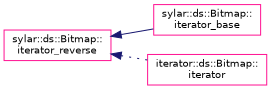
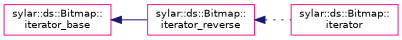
  digraph {
    rankdir=LR
    node [color=deeppink fillcolor=white fontname=Helvetica fontsize=10 shape=record style=filled]
    edge [color=midnightblue dir=back fontname=Helvetica fontsize=10 labelfontname=Helvetica labelfontsize=10]
    n1 [height=0.2 label="sylar::ds::Bitmap::\literator_base" width=0.4]
    n2 [height=0.2 label="sylar::ds::Bitmap::\literator_reverse" width=0.4]
-   n3 [height=0.2 label="iterator::ds::Bitmap::\literator" width=0.4]
-   n2 -> n1 [style=solid]
+   n3 [height=0.2 label="sylar::ds::Bitmap::\literator" width=0.4]
+   n1 -> n2 [style=solid]
    n2 -> n3 [style=dotted]
  }
